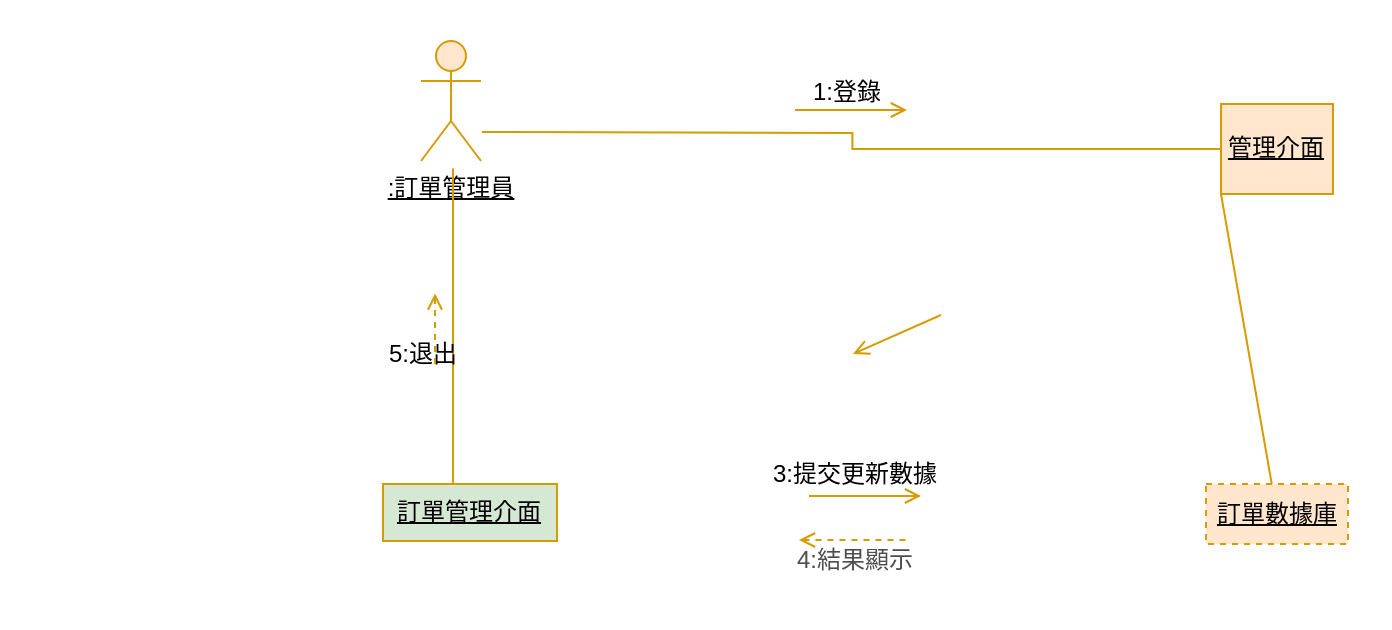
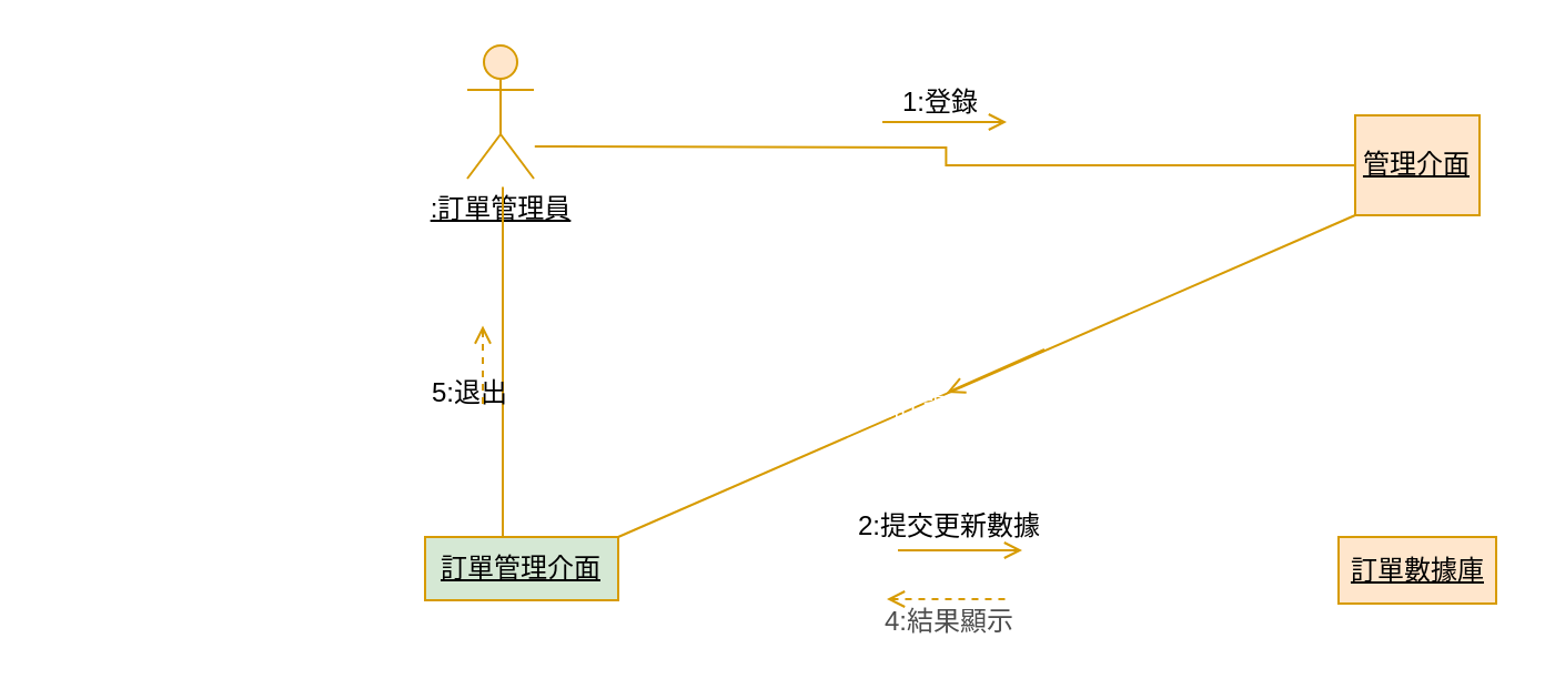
  <mxCell id="0" />
  <mxCell id="1" parent="0" />
  <mxCell id="2" value="&lt;u&gt;:訂單管理員&lt;/u&gt;" style="shape=umlActor;verticalLabelPosition=bottom;verticalAlign=top;html=1;outlineConnect=0;fillColor=#ffe6cc;strokeColor=#d79b00;labelBackgroundColor=none;" parent="1" vertex="1"><mxGeometry x="45" y="20" width="30" height="60" as="geometry" /></mxCell>
  <mxCell id="3" style="edgeStyle=orthogonalEdgeStyle;rounded=0;orthogonalLoop=1;jettySize=auto;html=1;exitX=0.5;exitY=1;exitDx=0;exitDy=0;entryX=0.5;entryY=0;entryDx=0;entryDy=0;strokeColor=#d79b00;endArrow=none;endFill=0;fillColor=#ffe6cc;" parent="1" edge="1"><mxGeometry relative="1" as="geometry"><mxPoint x="61" y="83.75" as="sourcePoint" /><mxPoint x="61" y="245.25" as="targetPoint" /></mxGeometry></mxCell>
  <mxCell id="4" style="edgeStyle=orthogonalEdgeStyle;rounded=0;orthogonalLoop=1;jettySize=auto;html=1;exitX=0;exitY=0.5;exitDx=0;exitDy=0;strokeColor=#d79b00;endArrow=none;endFill=0;fillColor=#ffe6cc;" parent="1" source="6" edge="1"><mxGeometry relative="1" as="geometry"><mxPoint x="75.4" y="65.5" as="targetPoint" /></mxGeometry></mxCell>
- <mxCell id="5" style="rounded=0;orthogonalLoop=1;jettySize=auto;html=1;exitX=0;exitY=1;exitDx=0;exitDy=0;strokeColor=#d79b00;endArrow=none;endFill=0;fillColor=#ffe6cc;" parent="1" source="6" target="8" edge="1"><mxGeometry relative="1" as="geometry"><mxPoint x="89" y="243.5" as="targetPoint" /></mxGeometry></mxCell>
+ <mxCell id="5" style="rounded=0;orthogonalLoop=1;jettySize=auto;html=1;exitX=0;exitY=1;exitDx=0;exitDy=0;strokeColor=#d79b00;endArrow=none;endFill=0;entryX=1;entryY=0;entryDx=0;entryDy=0;fillColor=#ffe6cc;" parent="1" source="6" target="7" edge="1"><mxGeometry relative="1" as="geometry"><mxPoint x="89" y="243.5" as="targetPoint" /></mxGeometry></mxCell>
  <mxCell id="6" value="&lt;u&gt;管理介面&lt;/u&gt;" style="rounded=0;whiteSpace=wrap;html=1;strokeColor=#d79b00;fillColor=#ffe6cc;" parent="1" vertex="1"><mxGeometry x="445" y="51.5" width="56" height="45" as="geometry" /></mxCell>
  <mxCell id="7" value="&lt;u&gt;訂單管理介面&lt;/u&gt;" style="rounded=0;whiteSpace=wrap;html=1;strokeColor=#d79b00;fillColor=#d5e8d4;" parent="1" vertex="1"><mxGeometry x="26" y="241.5" width="87" height="28.5" as="geometry" /></mxCell>
- <mxCell id="8" value="&lt;u&gt;訂單數據庫&lt;/u&gt;" style="rounded=0;whiteSpace=wrap;html=1;strokeColor=#d79b00;fillColor=#ffe6cc;dashed=1;" parent="1" vertex="1"><mxGeometry x="437.5" y="241.5" width="71" height="30" as="geometry" /></mxCell>
+ <mxCell id="8" value="&lt;u&gt;訂單數據庫&lt;/u&gt;" style="rounded=0;whiteSpace=wrap;html=1;strokeColor=#d79b00;fillColor=#ffe6cc;" parent="1" vertex="1"><mxGeometry x="437.5" y="241.5" width="71" height="30" as="geometry" /></mxCell>
  <mxCell id="9" value="" style="endArrow=open;endFill=0;html=1;edgeStyle=orthogonalEdgeStyle;align=left;verticalAlign=top;rounded=0;strokeColor=#d79b00;fillColor=#ffe6cc;" parent="1" edge="1"><mxGeometry x="-1" relative="1" as="geometry"><mxPoint x="232" y="54.5" as="sourcePoint" /><mxPoint x="288" y="54.5" as="targetPoint" /></mxGeometry></mxCell>
  <mxCell id="10" value="" style="edgeLabel;resizable=0;html=1;align=left;verticalAlign=bottom;strokeColor=#FFFFFF;fontColor=#FFFFFF;fillColor=#182E3E;" parent="9" connectable="0" vertex="1"><mxGeometry x="-1" relative="1" as="geometry" /></mxCell>
  <mxCell id="11" value="1:登錄" style="text;html=1;align=center;verticalAlign=middle;resizable=0;points=[];autosize=1;strokeColor=none;fillColor=none;" parent="1" vertex="1"><mxGeometry x="232" y="32.5" width="52" height="26" as="geometry" /></mxCell>
  <mxCell id="12" value="5:退出" style="text;html=1;align=center;verticalAlign=middle;resizable=0;points=[];autosize=1;strokeColor=none;fillColor=none;" parent="1" vertex="1"><mxGeometry x="20" y="164" width="52" height="26" as="geometry" /></mxCell>
  <mxCell id="13" value="" style="endArrow=open;endFill=0;html=1;edgeStyle=orthogonalEdgeStyle;align=left;verticalAlign=top;rounded=0;strokeColor=#d79b00;startArrow=none;startFill=0;fillColor=#ffe6cc;" parent="1" edge="1"><mxGeometry x="-1" relative="1" as="geometry"><mxPoint x="239" y="247.5" as="sourcePoint" /><mxPoint x="295" y="247.5" as="targetPoint" /></mxGeometry></mxCell>
  <mxCell id="14" value="" style="edgeLabel;resizable=0;html=1;align=left;verticalAlign=bottom;strokeColor=#FFFFFF;fontColor=#FFFFFF;fillColor=#182E3E;" parent="13" connectable="0" vertex="1"><mxGeometry x="-1" relative="1" as="geometry" /></mxCell>
- <mxCell id="15" value="3:提交更新數據" style="text;html=1;align=center;verticalAlign=middle;resizable=0;points=[];autosize=1;strokeColor=none;fillColor=none;" parent="1" vertex="1"><mxGeometry x="212" y="224" width="100" height="26" as="geometry" /></mxCell>
+ <mxCell id="15" value="2:提交更新數據" style="text;html=1;align=center;verticalAlign=middle;resizable=0;points=[];autosize=1;strokeColor=none;fillColor=none;" parent="1" vertex="1"><mxGeometry x="212" y="224" width="100" height="26" as="geometry" /></mxCell>
  <mxCell id="16" value="" style="endArrow=none;endFill=0;html=1;edgeStyle=orthogonalEdgeStyle;align=left;verticalAlign=top;rounded=0;strokeColor=#d79b00;startArrow=open;startFill=0;dashed=1;fillColor=#ffe6cc;" parent="1" edge="1"><mxGeometry x="-1" relative="1" as="geometry"><mxPoint x="52" y="146.25" as="sourcePoint" /><mxPoint x="52" y="183.25" as="targetPoint" /></mxGeometry></mxCell>
  <mxCell id="17" value="" style="edgeLabel;resizable=0;html=1;align=left;verticalAlign=bottom;strokeColor=#FFFFFF;fontColor=#FFFFFF;fillColor=#182E3E;" parent="16" connectable="0" vertex="1"><mxGeometry x="-1" relative="1" as="geometry"><mxPoint x="-217" y="88" as="offset" /></mxGeometry></mxCell>
  <mxCell id="18" value="" style="endArrow=none;endFill=0;html=1;align=left;verticalAlign=top;rounded=0;strokeColor=#d79b00;startArrow=open;startFill=0;fillColor=#ffe6cc;" parent="1" edge="1"><mxGeometry x="-1" relative="1" as="geometry"><mxPoint x="261" y="176.5" as="sourcePoint" /><mxPoint x="305" y="157" as="targetPoint" /></mxGeometry></mxCell>
  <mxCell id="19" value="" style="edgeLabel;resizable=0;html=1;align=left;verticalAlign=bottom;strokeColor=#FFFFFF;fontColor=#FFFFFF;fillColor=#182E3E;" parent="18" connectable="0" vertex="1"><mxGeometry x="-1" relative="1" as="geometry" /></mxCell>
  <mxCell id="20" value="2:訂單管理員" style="text;html=1;align=center;verticalAlign=middle;resizable=0;points=[];autosize=1;strokeColor=none;fillColor=none;fontColor=#FFFFFF;" parent="1" vertex="1"><mxGeometry x="212" y="171" width="100" height="26" as="geometry" /></mxCell>
  <mxCell id="21" value="" style="endArrow=none;endFill=0;html=1;edgeStyle=orthogonalEdgeStyle;align=left;verticalAlign=top;rounded=0;strokeColor=#d79b00;startArrow=open;startFill=0;dashed=1;fillColor=#ffe6cc;" parent="1" edge="1"><mxGeometry x="-1" relative="1" as="geometry"><mxPoint x="234" y="269.5" as="sourcePoint" /><mxPoint x="290" y="269.5" as="targetPoint" /></mxGeometry></mxCell>
  <mxCell id="22" value="" style="edgeLabel;resizable=0;html=1;align=left;verticalAlign=bottom;strokeColor=#FFFFFF;fontColor=#FFFFFF;fillColor=#182E3E;" parent="21" connectable="0" vertex="1"><mxGeometry x="-1" relative="1" as="geometry" /></mxCell>
  <mxCell id="23" value="&lt;font color=&quot;#4d4d4d&quot;&gt;4:結果顯示&lt;/font&gt;" style="text;html=1;align=center;verticalAlign=middle;resizable=0;points=[];autosize=1;strokeColor=none;fillColor=none;fontColor=#FFFFFF;" parent="1" vertex="1"><mxGeometry x="224" y="267" width="76" height="26" as="geometry" /></mxCell>
